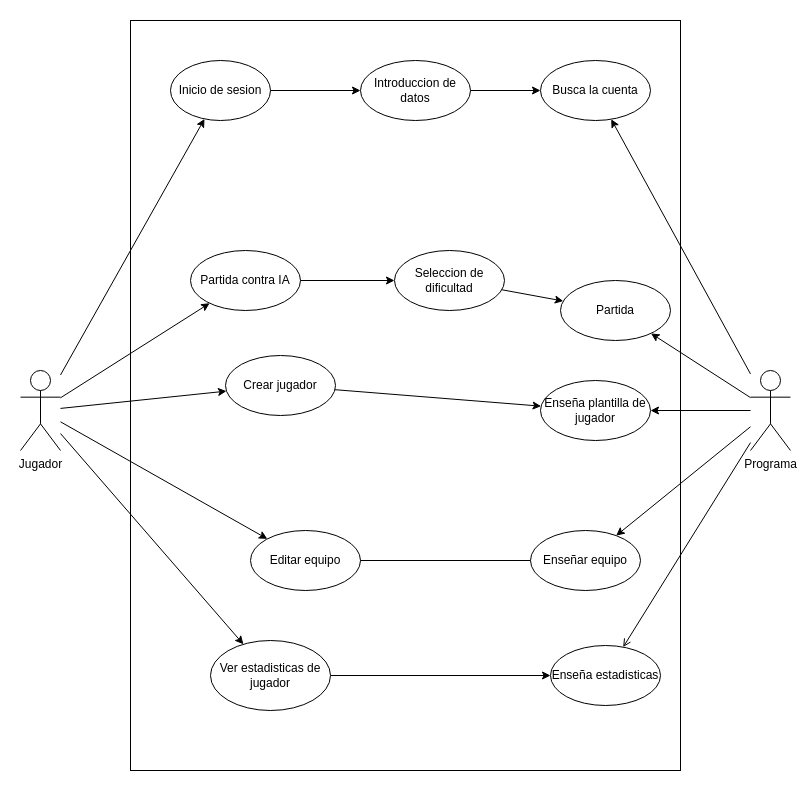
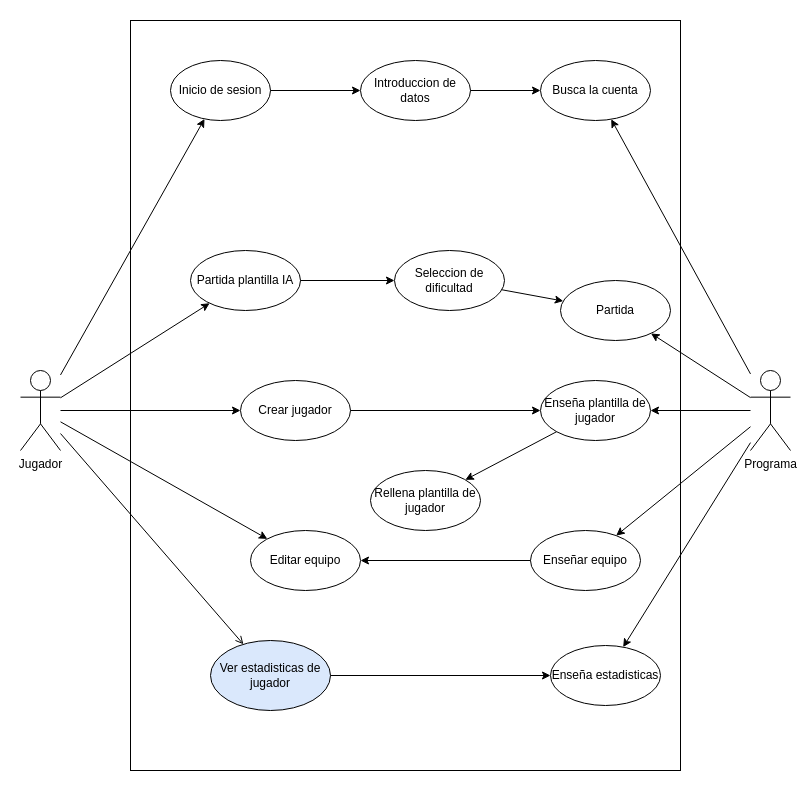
  <mxCell id="0" />
  <mxCell id="1" parent="0" />
  <mxCell id="2" value="Jugador" style="shape=umlActor;verticalLabelPosition=bottom;verticalAlign=top;html=1;outlineConnect=0;" parent="1" vertex="1"><mxGeometry x="20" y="370" width="40" height="80" as="geometry" /></mxCell>
  <mxCell id="3" value="Programa" style="shape=umlActor;verticalLabelPosition=bottom;verticalAlign=top;html=1;outlineConnect=0;align=center;horizontal=1;" parent="1" vertex="1"><mxGeometry x="750" y="370" width="40" height="80" as="geometry" /></mxCell>
  <mxCell id="4" value="" style="rounded=0;whiteSpace=wrap;html=1;" parent="1" vertex="1"><mxGeometry x="130" y="20" width="550" height="750" as="geometry" /></mxCell>
  <mxCell id="5" value="Inicio de sesion" style="ellipse;whiteSpace=wrap;html=1;" parent="1" vertex="1"><mxGeometry x="170" y="60" width="100" height="60" as="geometry" /></mxCell>
- <mxCell id="6" value="Partida contra IA" style="ellipse;whiteSpace=wrap;html=1;" parent="1" vertex="1"><mxGeometry x="190" y="250" width="110" height="60" as="geometry" /></mxCell>
- <mxCell id="7" value="Crear jugador" style="ellipse;whiteSpace=wrap;html=1;" parent="1" vertex="1"><mxGeometry x="225" y="355" width="110" height="60" as="geometry" /></mxCell>
+ <mxCell id="6" value="Partida plantilla IA" style="ellipse;whiteSpace=wrap;html=1;" parent="1" vertex="1"><mxGeometry x="190" y="250" width="110" height="60" as="geometry" /></mxCell>
+ <mxCell id="7" value="Crear jugador" style="ellipse;whiteSpace=wrap;html=1;" parent="1" vertex="1"><mxGeometry x="240" y="380" width="110" height="60" as="geometry" /></mxCell>
  <mxCell id="8" value="Editar equipo" style="ellipse;whiteSpace=wrap;html=1;" parent="1" vertex="1"><mxGeometry x="250" y="530" width="110" height="60" as="geometry" /></mxCell>
- <mxCell id="9" value="Ver estadisticas de jugador" style="ellipse;whiteSpace=wrap;html=1;" parent="1" vertex="1"><mxGeometry x="210" y="640" width="120" height="70" as="geometry" /></mxCell>
+ <mxCell id="9" value="Ver estadisticas de jugador" style="ellipse;whiteSpace=wrap;html=1;fillColor=#dae8fc;" parent="1" vertex="1"><mxGeometry x="210" y="640" width="120" height="70" as="geometry" /></mxCell>
  <mxCell id="10" value="Introduccion de datos" style="ellipse;whiteSpace=wrap;html=1;" parent="1" vertex="1"><mxGeometry x="360" y="60" width="110" height="60" as="geometry" /></mxCell>
  <mxCell id="11" value="Busca la cuenta" style="ellipse;whiteSpace=wrap;html=1;" parent="1" vertex="1"><mxGeometry x="540" y="60" width="110" height="60" as="geometry" /></mxCell>
  <mxCell id="12" value="" style="endArrow=classic;html=1;rounded=0;" parent="1" source="5" target="10" edge="1"><mxGeometry width="50" height="50" relative="1" as="geometry"><mxPoint x="270" y="90" as="sourcePoint" /><mxPoint x="320" y="40" as="targetPoint" /></mxGeometry></mxCell>
  <mxCell id="13" value="" style="endArrow=classic;html=1;rounded=0;" parent="1" source="10" target="11" edge="1"><mxGeometry width="50" height="50" relative="1" as="geometry"><mxPoint x="370" y="420" as="sourcePoint" /><mxPoint x="720" y="320" as="targetPoint" /></mxGeometry></mxCell>
  <mxCell id="14" value="" style="endArrow=classic;html=1;rounded=0;" parent="1" source="3" target="11" edge="1"><mxGeometry width="50" height="50" relative="1" as="geometry"><mxPoint x="370" y="420" as="sourcePoint" /><mxPoint x="420" y="370" as="targetPoint" /></mxGeometry></mxCell>
  <mxCell id="15" value="Seleccion de dificultad" style="ellipse;whiteSpace=wrap;html=1;" parent="1" vertex="1"><mxGeometry x="394" y="250" width="110" height="60" as="geometry" /></mxCell>
  <mxCell id="16" value="Partida" style="ellipse;whiteSpace=wrap;html=1;" parent="1" vertex="1"><mxGeometry x="560" y="280" width="110" height="60" as="geometry" /></mxCell>
  <mxCell id="17" value="" style="endArrow=classic;html=1;rounded=0;" parent="1" source="6" target="15" edge="1"><mxGeometry width="50" height="50" relative="1" as="geometry"><mxPoint x="400" y="410" as="sourcePoint" /><mxPoint x="450" y="360" as="targetPoint" /></mxGeometry></mxCell>
  <mxCell id="18" value="" style="endArrow=classic;html=1;rounded=0;" parent="1" source="15" target="16" edge="1"><mxGeometry width="50" height="50" relative="1" as="geometry"><mxPoint x="330" y="320" as="sourcePoint" /><mxPoint x="450" y="330" as="targetPoint" /></mxGeometry></mxCell>
  <mxCell id="19" value="" style="endArrow=classic;html=1;rounded=0;" parent="1" source="2" target="5" edge="1"><mxGeometry width="50" height="50" relative="1" as="geometry"><mxPoint x="400" y="410" as="sourcePoint" /><mxPoint x="450" y="360" as="targetPoint" /></mxGeometry></mxCell>
  <mxCell id="20" value="" style="endArrow=classic;html=1;rounded=0;" parent="1" source="3" target="16" edge="1"><mxGeometry width="50" height="50" relative="1" as="geometry"><mxPoint x="400" y="410" as="sourcePoint" /><mxPoint x="450" y="360" as="targetPoint" /></mxGeometry></mxCell>
  <mxCell id="21" value="Enseña plantilla de jugador" style="ellipse;whiteSpace=wrap;html=1;" parent="1" vertex="1"><mxGeometry x="540" y="380" width="110" height="60" as="geometry" /></mxCell>
  <mxCell id="22" value="" style="endArrow=classic;html=1;rounded=0;" parent="1" source="3" target="21" edge="1"><mxGeometry width="50" height="50" relative="1" as="geometry"><mxPoint x="740" y="270" as="sourcePoint" /><mxPoint x="420" y="380" as="targetPoint" /></mxGeometry></mxCell>
+ <mxCell id="23" value="Rellena plantilla de jugador" style="ellipse;whiteSpace=wrap;html=1;" parent="1" vertex="1"><mxGeometry x="370" y="470" width="110" height="60" as="geometry" /></mxCell>
  <mxCell id="24" value="" style="endArrow=classic;html=1;rounded=0;" parent="1" source="7" target="21" edge="1"><mxGeometry width="50" height="50" relative="1" as="geometry"><mxPoint x="370" y="430" as="sourcePoint" /><mxPoint x="420" y="380" as="targetPoint" /></mxGeometry></mxCell>
+ <mxCell id="25" value="" style="endArrow=classic;html=1;rounded=0;exitX=0;exitY=1;exitDx=0;exitDy=0;" parent="1" source="21" target="23" edge="1"><mxGeometry width="50" height="50" relative="1" as="geometry"><mxPoint x="370" y="430" as="sourcePoint" /><mxPoint x="420" y="380" as="targetPoint" /></mxGeometry></mxCell>
  <mxCell id="26" value="Enseñar equipo" style="ellipse;whiteSpace=wrap;html=1;" parent="1" vertex="1"><mxGeometry x="530" y="530" width="110" height="60" as="geometry" /></mxCell>
  <mxCell id="27" value="" style="endArrow=classic;html=1;rounded=0;" parent="1" source="3" target="26" edge="1"><mxGeometry width="50" height="50" relative="1" as="geometry"><mxPoint x="370" y="440" as="sourcePoint" /><mxPoint x="420" y="390" as="targetPoint" /></mxGeometry></mxCell>
  <mxCell id="28" value="Enseña estadisticas" style="ellipse;whiteSpace=wrap;html=1;" parent="1" vertex="1"><mxGeometry x="550" y="645" width="110" height="60" as="geometry" /></mxCell>
- <mxCell id="29" value="" style="endArrow=open;html=1;rounded=0;" parent="1" source="3" target="28" edge="1"><mxGeometry width="50" height="50" relative="1" as="geometry"><mxPoint x="370" y="430" as="sourcePoint" /><mxPoint x="420" y="380" as="targetPoint" /></mxGeometry></mxCell>
+ <mxCell id="29" value="" style="endArrow=classic;html=1;rounded=0;" parent="1" source="3" target="28" edge="1"><mxGeometry width="50" height="50" relative="1" as="geometry"><mxPoint x="370" y="430" as="sourcePoint" /><mxPoint x="420" y="380" as="targetPoint" /></mxGeometry></mxCell>
  <mxCell id="30" value="" style="endArrow=classic;html=1;rounded=0;" parent="1" source="9" target="28" edge="1"><mxGeometry width="50" height="50" relative="1" as="geometry"><mxPoint x="370" y="430" as="sourcePoint" /><mxPoint x="420" y="380" as="targetPoint" /></mxGeometry></mxCell>
- <mxCell id="31" value="" style="endArrow=none;html=1;rounded=0;" parent="1" source="26" target="8" edge="1"><mxGeometry width="50" height="50" relative="1" as="geometry"><mxPoint x="370" y="430" as="sourcePoint" /><mxPoint x="420" y="380" as="targetPoint" /></mxGeometry></mxCell>
+ <mxCell id="31" value="" style="endArrow=classic;html=1;rounded=0;" parent="1" source="26" target="8" edge="1"><mxGeometry width="50" height="50" relative="1" as="geometry"><mxPoint x="370" y="430" as="sourcePoint" /><mxPoint x="420" y="380" as="targetPoint" /></mxGeometry></mxCell>
  <mxCell id="32" value="" style="endArrow=classic;html=1;rounded=0;" parent="1" source="2" target="6" edge="1"><mxGeometry width="50" height="50" relative="1" as="geometry"><mxPoint x="370" y="440" as="sourcePoint" /><mxPoint x="420" y="390" as="targetPoint" /></mxGeometry></mxCell>
  <mxCell id="33" value="" style="endArrow=classic;html=1;rounded=0;" parent="1" source="2" target="7" edge="1"><mxGeometry width="50" height="50" relative="1" as="geometry"><mxPoint x="370" y="440" as="sourcePoint" /><mxPoint x="420" y="390" as="targetPoint" /></mxGeometry></mxCell>
  <mxCell id="34" value="" style="endArrow=classic;html=1;rounded=0;" parent="1" source="2" target="8" edge="1"><mxGeometry width="50" height="50" relative="1" as="geometry"><mxPoint x="370" y="440" as="sourcePoint" /><mxPoint x="420" y="390" as="targetPoint" /></mxGeometry></mxCell>
- <mxCell id="35" value="" style="endArrow=classic;html=1;rounded=0;" parent="1" source="2" target="9" edge="1"><mxGeometry width="50" height="50" relative="1" as="geometry"><mxPoint x="370" y="440" as="sourcePoint" /><mxPoint x="420" y="390" as="targetPoint" /></mxGeometry></mxCell>
+ <mxCell id="35" value="" style="endArrow=open;html=1;rounded=0;" parent="1" source="2" target="9" edge="1"><mxGeometry width="50" height="50" relative="1" as="geometry"><mxPoint x="370" y="440" as="sourcePoint" /><mxPoint x="420" y="390" as="targetPoint" /></mxGeometry></mxCell>
